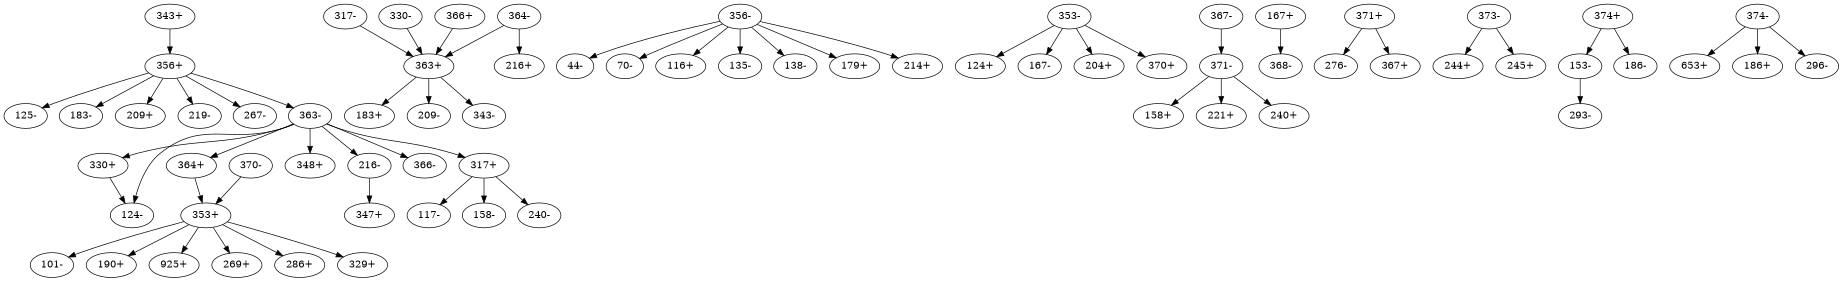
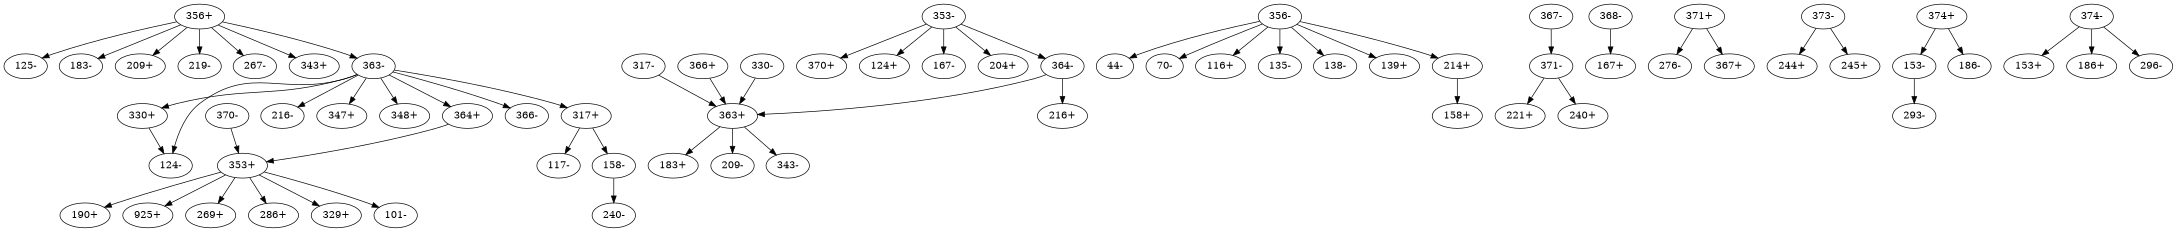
  digraph {
    k=96
    n=10
    s=1000
    edge [d=-143 e=24.2 n=21]
    n1 [label="117-"]
    "317+"
    "158-"
    "240-"
    "317-"
    "363+"
    "183+"
    "209-"
    "343-"
    "356-"
    "44-"
    "70-"
    "116+"
    "135-"
    "138-"
-   "179+"
+   "179+" [label="139+"]
    "214+"
    "330+"
    "124-"
    "330-"
    "353+"
    "101-"
    "190+"
    n24 [label="925+"]
    "269+"
    "286+"
    "329+"
    "353-"
    "124+"
    "167-"
    "204+"
    "364-"
    "370+"
    "216+"
    "356+"
    "125-"
    "183-"
    "209+"
    "219-"
    "267-"
    "343+"
    "363-"
    "216-"
    "347+"
    "348+"
    "364+"
    "366-"
    "366+"
    "367-"
    "371-"
    "158+"
    "221+"
    "240+"
    "368-"
    "167+"
    "370-"
    "371+"
    "276-"
    "367+"
    "373-"
    "244+"
    "245+"
    "374+"
    "153-"
    "186-"
    "293-"
    "374-"
-   "153+" [label="653+"]
+   "153+"
    "186+"
    "296-"
    "317+" -> n1 [d=-163 e=29.7 n=14]
    "317+" -> "158-" [d=-198 e=19.3 n=33]
-   "317+" -> "240-" [d=-214 e=29.7 n=14]
+   "158-" -> "240-" [d=-214 e=29.7 n=14]
    "317-" -> "363+" [d=-59825]
    "363+" -> "183+" [d=-211]
    "363+" -> "209-" [d=-192 e=33.5 n=11]
    "363+" -> "343-" [d=-177 e=29.7 n=14]
    "356-" -> "44-" [d=-121 e=27.8 n=16]
    "356-" -> "70-" [d=-221 e=20.0 n=31]
    "356-" -> "116+" [d=-145 e=10.0 n=123]
    "356-" -> "135-" [d=-153 e=22.2 n=25]
    "356-" -> "138-" [d=-200 e=10.7 n=107]
    "356-" -> "179+" [d=-188 e=15.0 n=55]
    "356-" -> "214+" [d=-189 e=21.0 n=28]
    "330+" -> "124-" [e=22.7 n=24]
    "330-" -> "363+" [d=-59913 e=21.0 n=28]
    "353+" -> "101-" [d=-126 e=18.5 n=36]
    "353+" -> "190+" [d=-145 e=13.8 n=65]
    "353+" -> n24 [e=14.6 n=58]
    "353+" -> "269+" [d=-204 e=26.9 n=17]
    "353+" -> "286+" [d=-179 e=28.7 n=15]
    "353+" -> "329+" [d=-172 e=11.8 n=88]
    "353-" -> "124+" [d=-185 e=13.4 n=69]
    "353-" -> "167-" [d=-245 e=18.0 n=38]
    "353-" -> "204+" [d=-156 e=25.5 n=19]
+   "353-" -> "364-" [d=-306 e=22.2 n=25]
    "353-" -> "370+" [e=32.1 n=12]
    "364-" -> "363+" [d=-59834]
    "364-" -> "216+" [d=-15587 e=32.1 n=12]
    "356+" -> "125-" [d=-166 e=15.9 n=49]
    "356+" -> "183-" [d=-179 e=16.0 n=48]
    "356+" -> "209+" [d=-215 e=23.7 n=22]
    "356+" -> "219-" [d=-230 e=23.7 n=22]
    "356+" -> "267-" [d=-209 e=28.7 n=15]
-   "343+" -> "356+" [d=-214 e=11.7 n=90]
+   "356+" -> "343+" [d=-214 e=11.7 n=90]
    "356+" -> "363-" [d=-198 e=29.7 n=14]
    "363-" -> "317+" [d=-59825]
    "363-" -> "330+" [d=-59913 e=21.0 n=28]
    "363-" -> "124-" [d=-125 e=23.7 n=22]
    "363-" -> "216-" [d=-59818 e=26.9 n=17]
-   "216-" -> "347+" [d=-59893 e=28.7 n=15]
+   "363-" -> "347+" [d=-59893 e=28.7 n=15]
    "363-" -> "348+" [d=-59850 e=30.8 n=13]
    "363-" -> "364+" [d=-59834]
    "363-" -> "366-" [d=-59824]
    "364+" -> "353+" [d=-306 e=22.2 n=25]
    "366+" -> "363+" [d=-59824]
    "367-" -> "371-" [d=-270 e=21.4 n=27]
-   "371-" -> "158+" [d=-153 e=24.8 n=20]
+   "214+" -> "158+" [d=-153 e=24.8 n=20]
    "371-" -> "221+" [d=-142 e=25.5 n=19]
    "371-" -> "240+" [d=-199 e=26.9 n=17]
-   "167+" -> "368-" [d=-393 e=32.1 n=12]
+   "368-" -> "167+" [d=-393 e=32.1 n=12]
    "370-" -> "353+" [e=32.1 n=12]
    "371+" -> "276-" [d=-176 e=33.5 n=11]
    "371+" -> "367+" [d=-270 e=21.4 n=27]
    "373-" -> "244+" [d=-141 e=28.7 n=15]
    "373-" -> "245+" [d=-149 e=26.9 n=17]
    "374+" -> "153-" [d=-186 e=26.2 n=18]
    "374+" -> "186-" [d=-180 e=10.5 n=113]
    "153-" -> "293-" [d=-92360 e=8.0 n=192]
    "374-" -> "153+" [d=-218 e=29.7 n=14]
    "374-" -> "186+" [d=-194 e=12.9 n=74]
    "374-" -> "296-" [d=-64655 e=29.7 n=14]
  }
